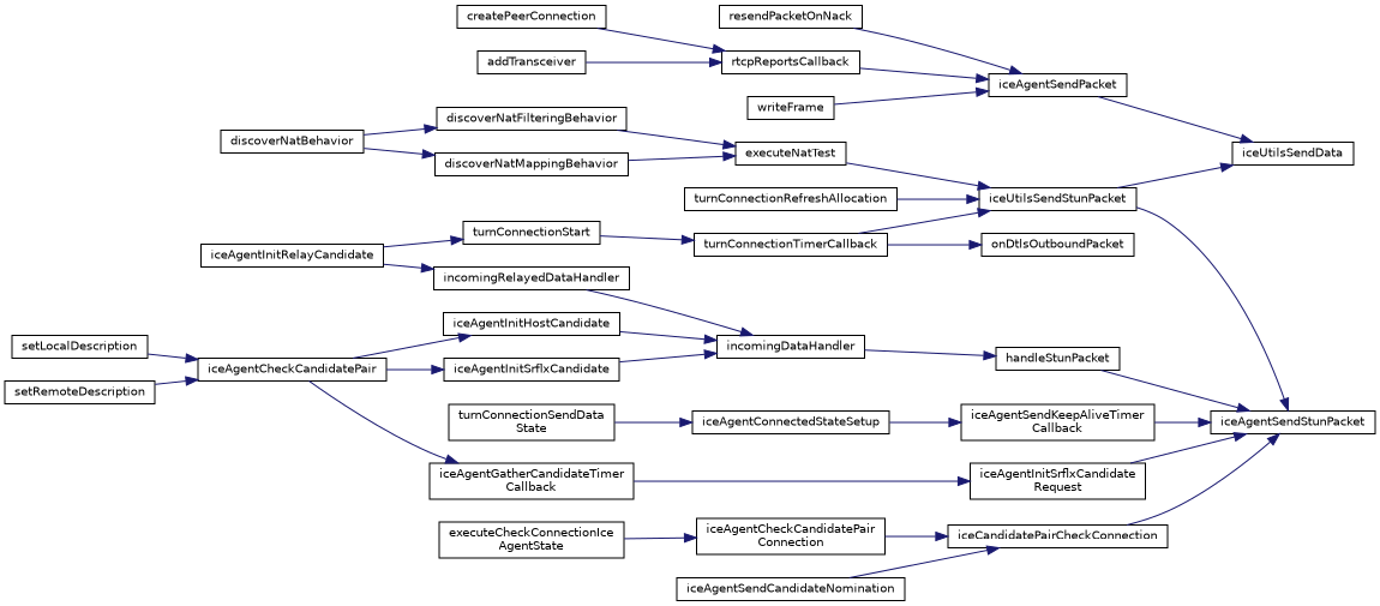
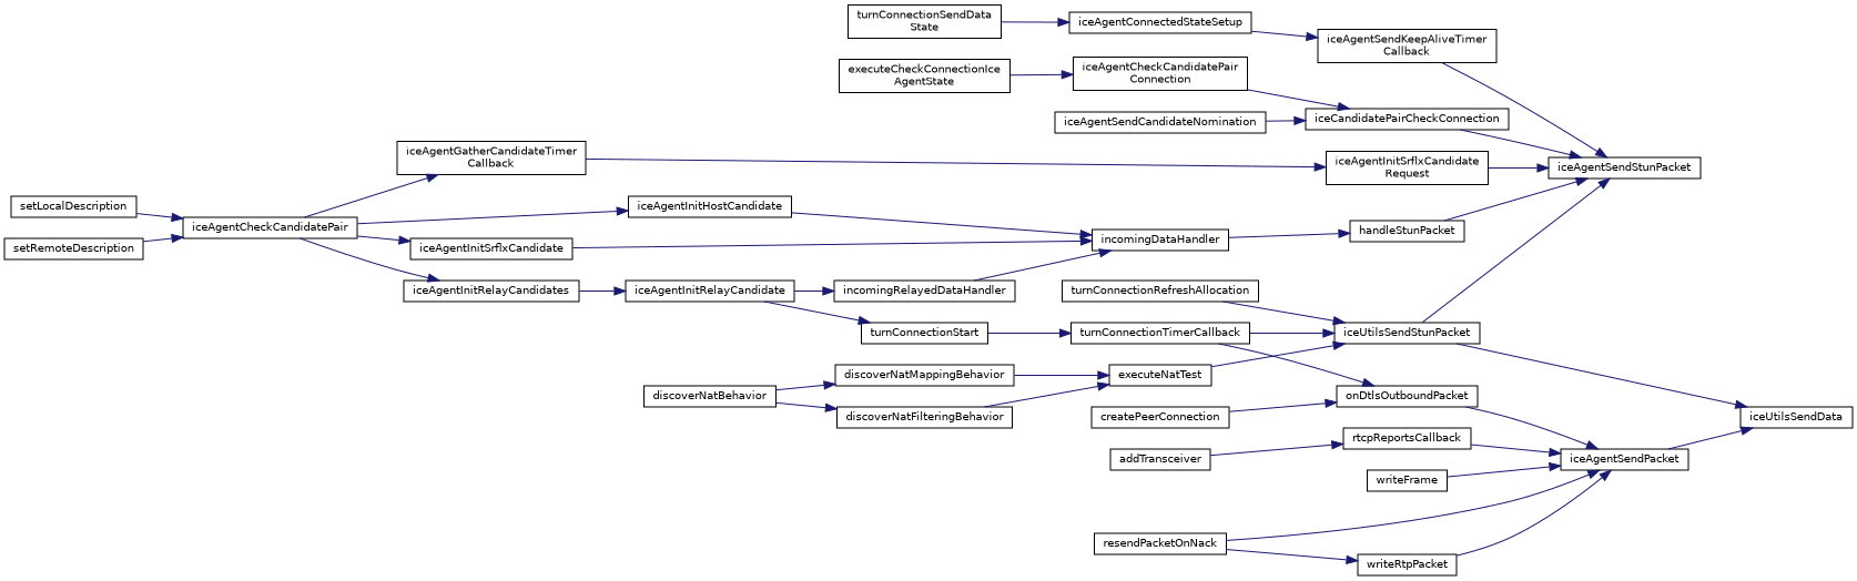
  digraph {
    rankdir=RL
    node [color=black fillcolor=white fontname=Helvetica fontsize=10 shape=record style=filled]
    edge [color=midnightblue dir=back fontname=Helvetica fontsize=10 labelfontname=Helvetica labelfontsize=10 style=solid]
    n1 [height=0.2 label=iceUtilsSendData width=0.4]
    n2 [height=0.2 label=iceAgentSendPacket width=0.4]
    n3 [height=0.2 label=iceUtilsSendStunPacket width=0.4]
    n4 [height=0.2 label=onDtlsOutboundPacket width=0.4]
    n5 [height=0.2 label=resendPacketOnNack width=0.4]
    n6 [height=0.2 label=rtcpReportsCallback width=0.4]
    n7 [height=0.2 label=writeFrame width=0.4]
+   n8 [height=0.2 label=writeRtpPacket width=0.4]
    n9 [height=0.2 label=executeNatTest width=0.4]
    n10 [height=0.2 label=turnConnectionRefreshAllocation width=0.4]
    n11 [height=0.2 label=turnConnectionTimerCallback width=0.4]
    n12 [height=0.2 label=createPeerConnection width=0.4]
    n13 [height=0.2 label=addTransceiver width=0.4]
    n14 [height=0.2 label=discoverNatFilteringBehavior width=0.4]
    n15 [height=0.2 label=discoverNatMappingBehavior width=0.4]
    n16 [height=0.2 label=iceAgentSendStunPacket width=0.4]
    n17 [height=0.2 label=handleStunPacket width=0.4]
    n18 [height=0.2 label="iceAgentSendKeepAliveTimer\lCallback" width=0.4]
    n19 [height=0.2 label="iceAgentInitSrflxCandidate\lRequest" width=0.4]
    n20 [height=0.2 label=iceCandidatePairCheckConnection width=0.4]
    n21 [height=0.2 label=turnConnectionStart width=0.4]
    n22 [height=0.2 label=discoverNatBehavior width=0.4]
    n23 [height=0.2 label=incomingDataHandler width=0.4]
    n24 [height=0.2 label=iceAgentConnectedStateSetup width=0.4]
    n25 [height=0.2 label="iceAgentGatherCandidateTimer\lCallback" width=0.4]
    n26 [height=0.2 label="iceAgentCheckCandidatePair\lConnection" width=0.4]
    n27 [height=0.2 label=iceAgentSendCandidateNomination width=0.4]
    n28 [height=0.2 label=iceAgentInitHostCandidate width=0.4]
    n29 [height=0.2 label=iceAgentInitSrflxCandidate width=0.4]
    n30 [height=0.2 label=incomingRelayedDataHandler width=0.4]
    n31 [height=0.2 label=iceAgentCheckCandidatePair width=0.4]
    n32 [height=0.2 label=iceAgentInitRelayCandidate width=0.4]
    n33 [height=0.2 label=setLocalDescription width=0.4]
    n34 [height=0.2 label=setRemoteDescription width=0.4]
+   n35 [height=0.2 label=iceAgentInitRelayCandidates width=0.4]
    n36 [height=0.2 label="turnConnectionSendData\lState" width=0.4]
    n37 [height=0.2 label="executeCheckConnectionIce\lAgentState" width=0.4]
    n1 -> n2
    n1 -> n3
+   n2 -> n4
    n2 -> n5
    n2 -> n6
    n2 -> n7
+   n2 -> n8
    n3 -> n9
    n3 -> n10
    n3 -> n11
    n4 -> n11
-   n6 -> n12
+   n4 -> n12
    n6 -> n13
+   n8 -> n5
    n9 -> n14
    n9 -> n15
    n11 -> n21
    n14 -> n22
    n15 -> n22
    n16 -> n3
    n16 -> n17
    n16 -> n18
    n16 -> n19
    n16 -> n20
    n17 -> n23
    n18 -> n24
    n19 -> n25
    n20 -> n26
    n20 -> n27
    n21 -> n32
    n23 -> n28
    n23 -> n29
    n23 -> n30
    n24 -> n36
    n25 -> n31
    n26 -> n37
    n28 -> n31
    n29 -> n31
    n30 -> n32
    n31 -> n33
    n31 -> n34
+   n32 -> n35
+   n35 -> n31
  }
